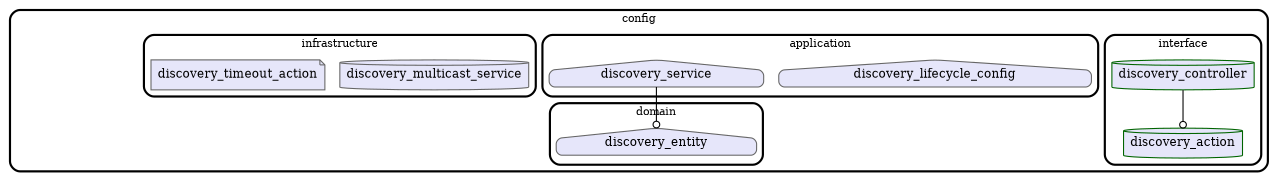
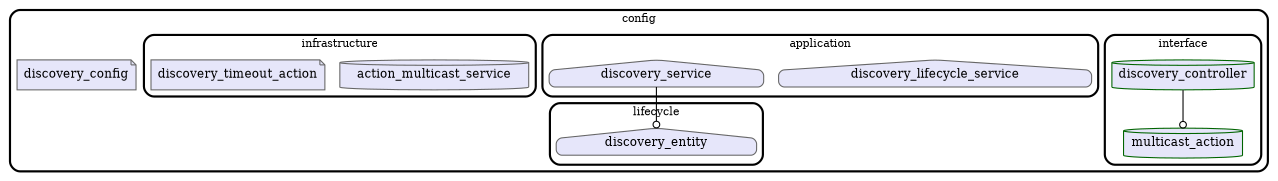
  digraph {
    fontname="DejaVu Serif"
    fontsize=13
    penwidth=2.6
    style=rounded
    node [color=gray40 fillcolor=Lavender fontname="DejaVu Serif" fontsize=15 penwidth=1.3 shape=cylinder style="filled,rounded"]
    edge [arrowhead=odot fontname="DejaVu Serif" penwidth=1.3]
    n1 [color=darkgreen label=discovery_controller]
-   n2 [color=darkgreen label=discovery_action]
-   n3 [label=discovery_lifecycle_config shape=house]
+   n2 [color=darkgreen label=multicast_action]
+   n3 [label=discovery_lifecycle_service shape=house]
    n4 [label=discovery_service shape=house]
-   n5 [label=discovery_multicast_service]
+   n5 [label=action_multicast_service]
    n6 [label=discovery_timeout_action shape=note]
    n7 [label=discovery_entity shape=house]
+   n8 [label=discovery_config shape=note]
    subgraph cluster_1 {
      label=config
+     n8
      subgraph cluster_2 {
        label=interface
        n1
        n2
      }
      subgraph cluster_3 {
        label=application
        n3
        n4
      }
      subgraph cluster_4 {
        label=infrastructure
        n5
        n6
      }
      subgraph cluster_5 {
-       label=domain
+       label=lifecycle
        n7
      }
    }
    n1 -> n2
    n4 -> n7
  }
